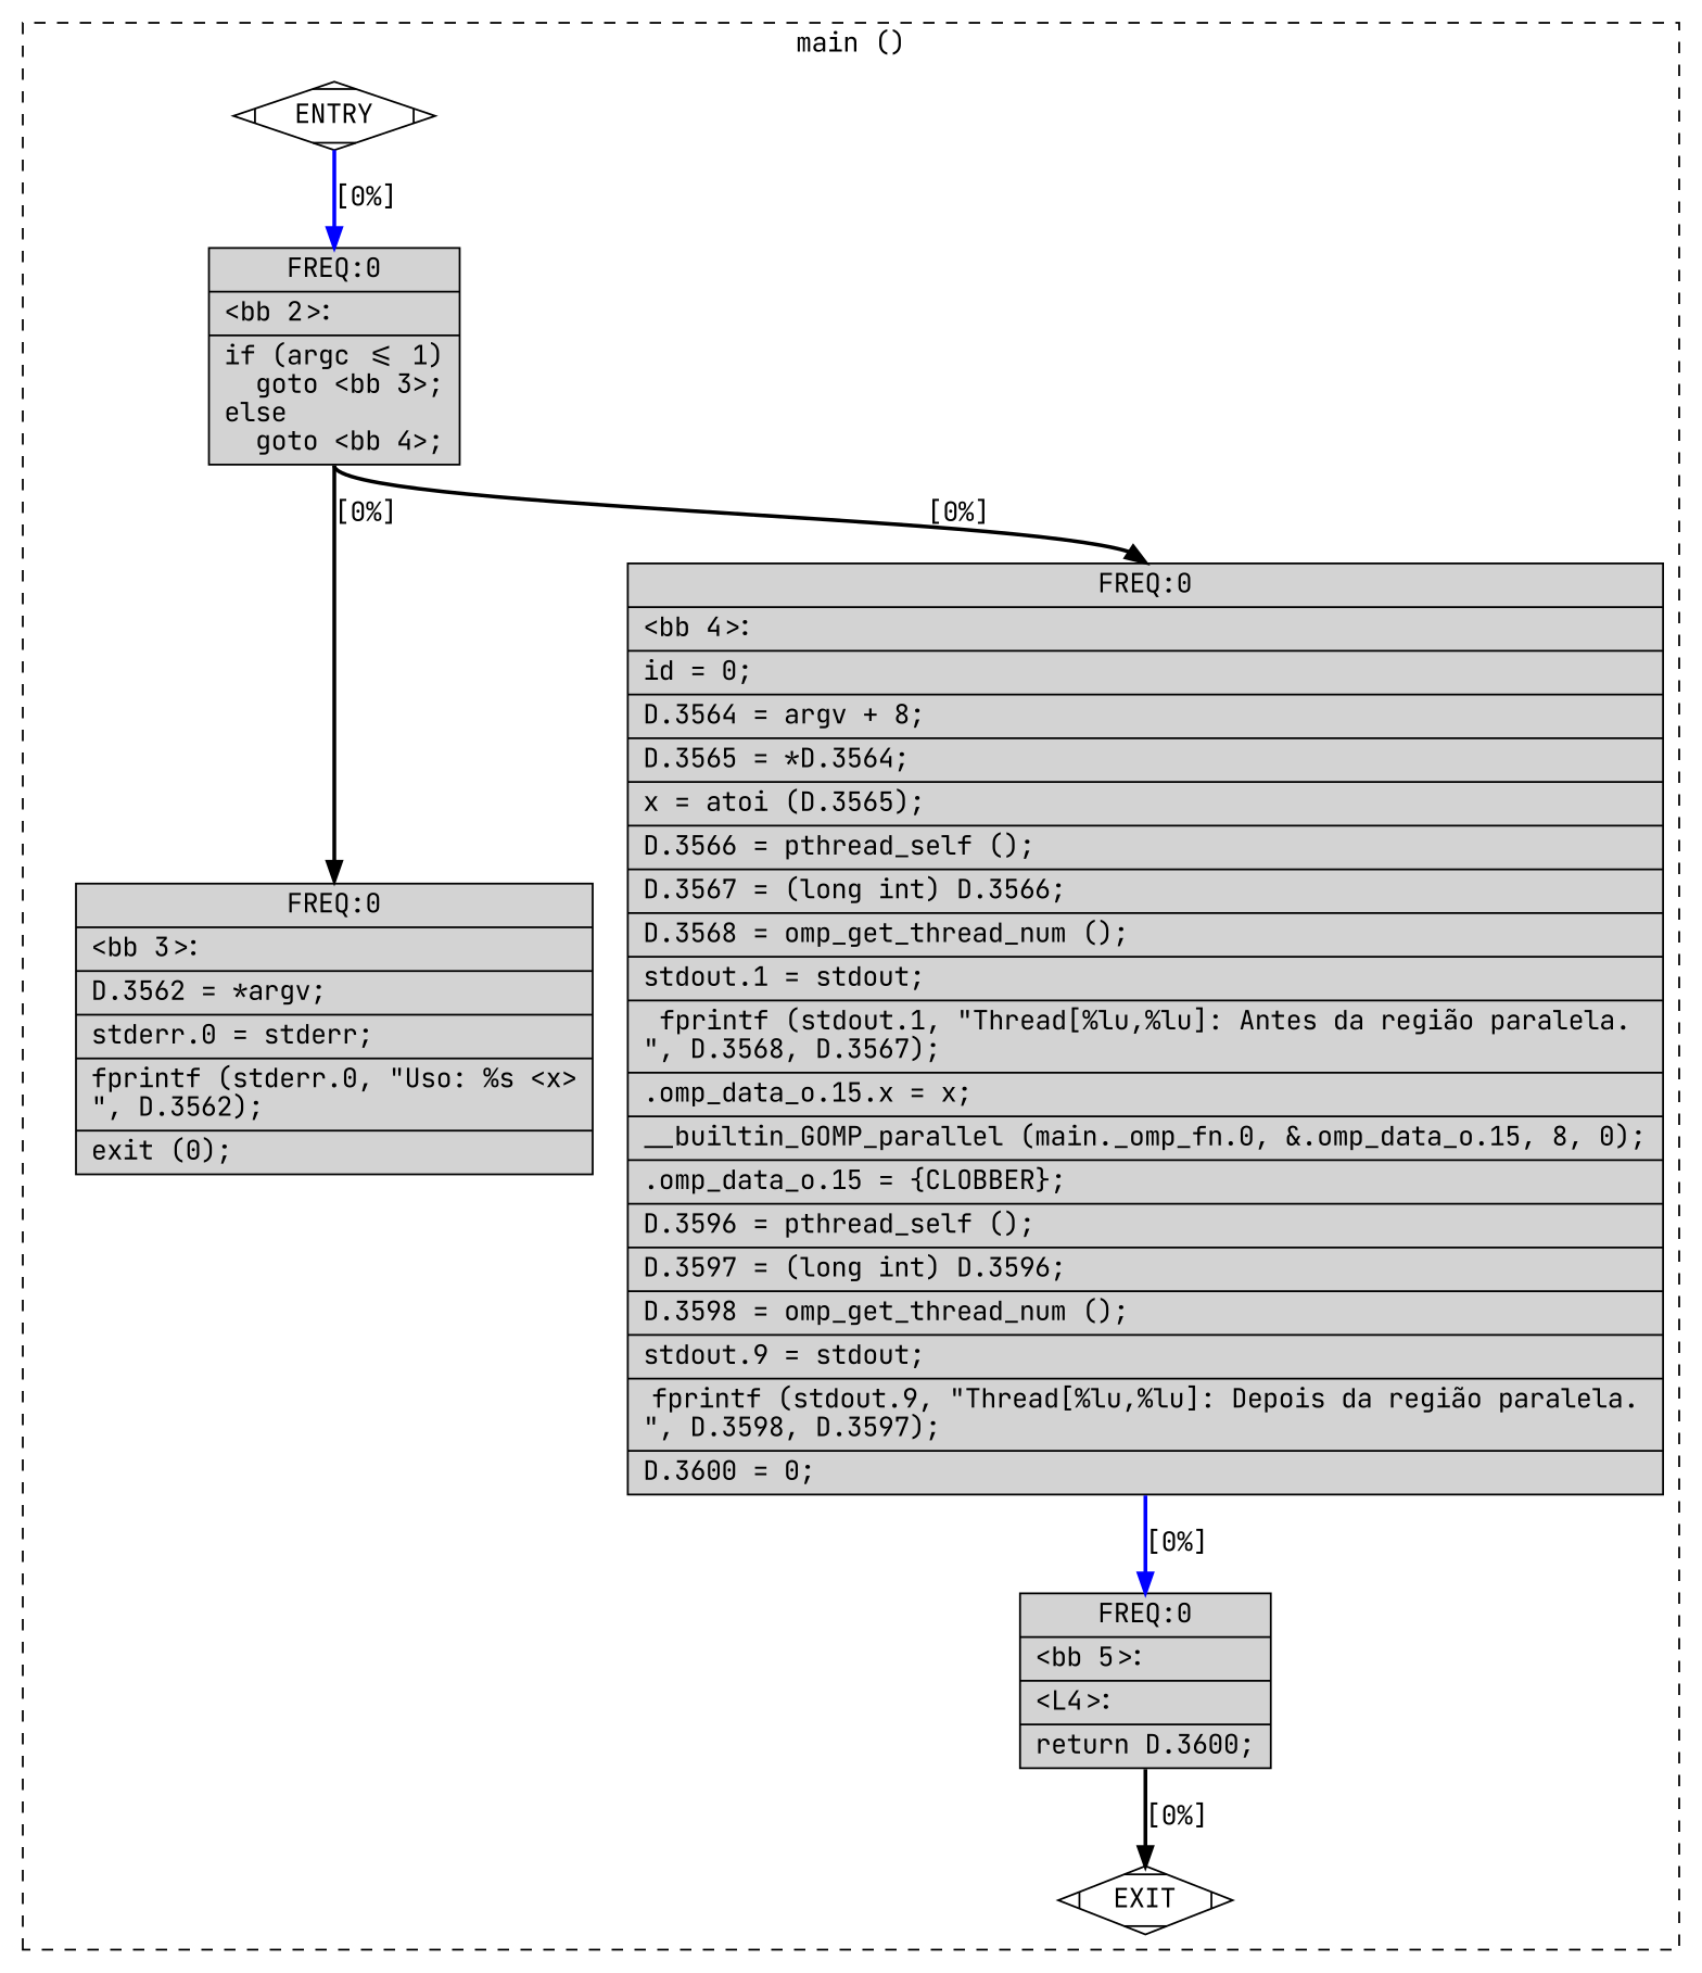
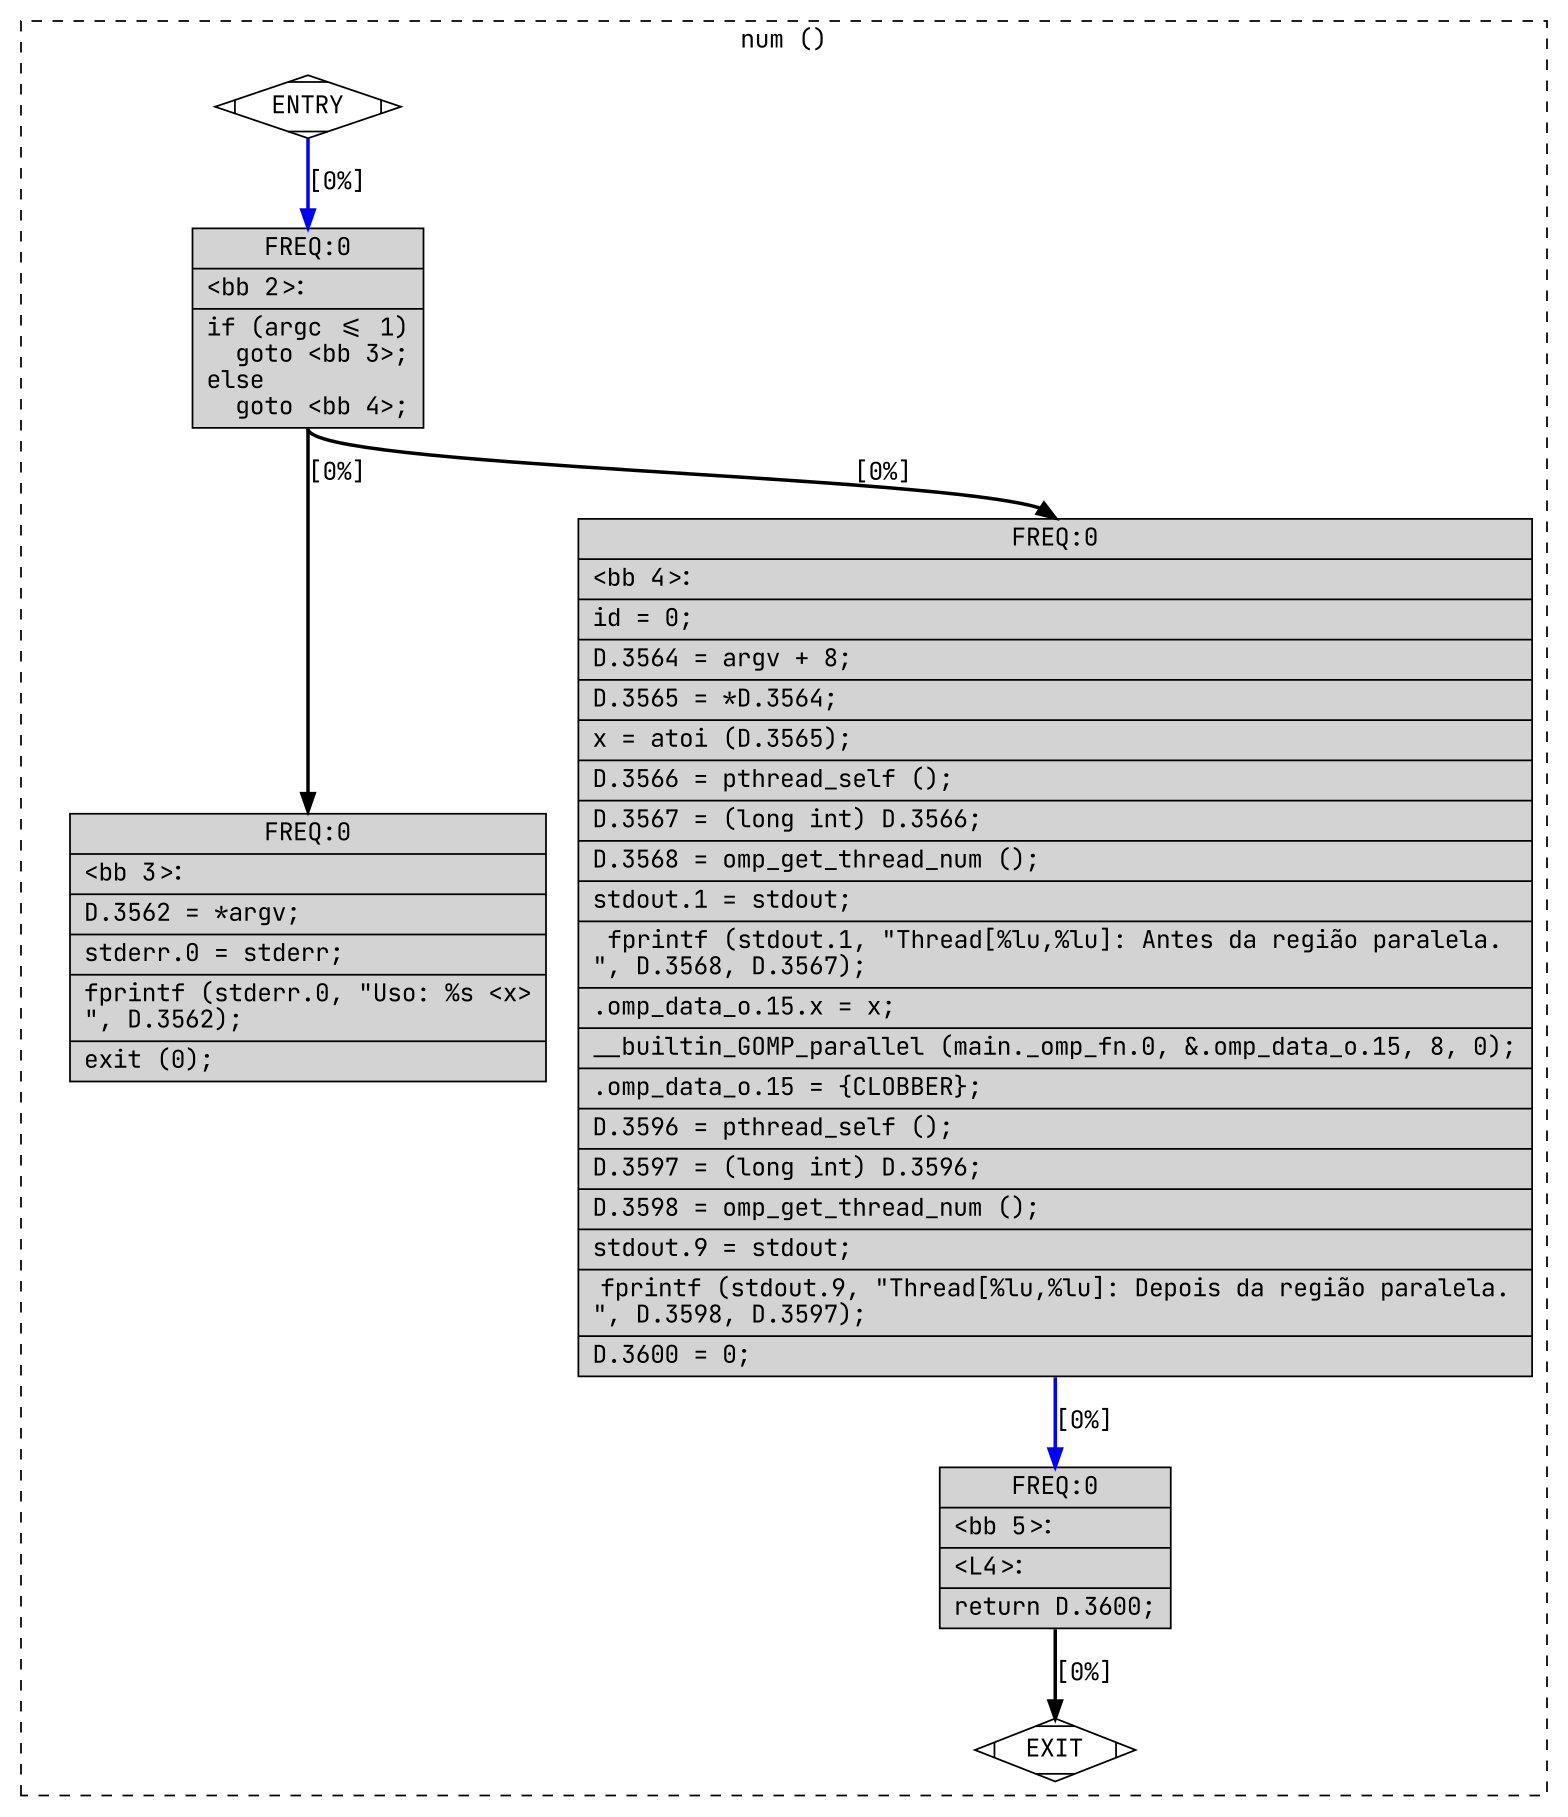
  digraph {
    fontname="JetBrains Mono"
    node [fillcolor=lightgrey shape=record style=filled fontname="JetBrains Mono"]
    edge [constraint=true headport=n style="solid,bold" tailport=s fontname="JetBrains Mono" color=black weight=10]
    n1 [fillcolor=white label=ENTRY shape=Mdiamond]
    n2 [fillcolor=white label=EXIT shape=Mdiamond]
    n3 [label="{ FREQ:0 |\<bb\ 2\>:\l|if\ (argc\ \<=\ 1)\l\ \ goto\ \<bb\ 3\>;\lelse\l\ \ goto\ \<bb\ 4\>;\l}"]
    n4 [label="{ FREQ:0 |\<bb\ 3\>:\l|D.3562\ =\ *argv;\l|stderr.0\ =\ stderr;\l|fprintf\ (stderr.0,\ \"Uso:\ %s\ \<x\>\n\",\ D.3562);\l|exit\ (0);\l}"]
    n5 [label="{ FREQ:0 |\<bb\ 4\>:\l|id\ =\ 0;\l|D.3564\ =\ argv\ +\ 8;\l|D.3565\ =\ *D.3564;\l|x\ =\ atoi\ (D.3565);\l|D.3566\ =\ pthread_self\ ();\l|D.3567\ =\ (long\ int)\ D.3566;\l|D.3568\ =\ omp_get_thread_num\ ();\l|stdout.1\ =\ stdout;\l|fprintf\ (stdout.1,\ \"Thread[%lu,%lu]:\ Antes\ da\ região\ paralela.\n\",\ D.3568,\ D.3567);\l|.omp_data_o.15.x\ =\ x;\l|__builtin_GOMP_parallel\ (main._omp_fn.0,\ &.omp_data_o.15,\ 8,\ 0);\l|.omp_data_o.15\ =\ \{CLOBBER\};\l|D.3596\ =\ pthread_self\ ();\l|D.3597\ =\ (long\ int)\ D.3596;\l|D.3598\ =\ omp_get_thread_num\ ();\l|stdout.9\ =\ stdout;\l|fprintf\ (stdout.9,\ \"Thread[%lu,%lu]:\ Depois\ da\ região\ paralela.\n\",\ D.3598,\ D.3597);\l|D.3600\ =\ 0;\l}"]
    n6 [label="{ FREQ:0 |\<bb\ 5\>:\l|\<L4\>:\l|return\ D.3600;\l}"]
    subgraph cluster_1 {
      color=black
-     label="main ()"
+     label="num ()"
      style=dashed
      n1
      n2
      n3
      n4
      n5
      n6
    }
    n1 -> n2 [style=invis color="" weight=""]
    n1 -> n3 [color=blue label="[0%]" weight=100]
    n3 -> n4 [label="[0%]"]
    n3 -> n5 [label="[0%]"]
    n5 -> n6 [color=blue label="[0%]" weight=100]
    n6 -> n2 [label="[0%]"]
  }
